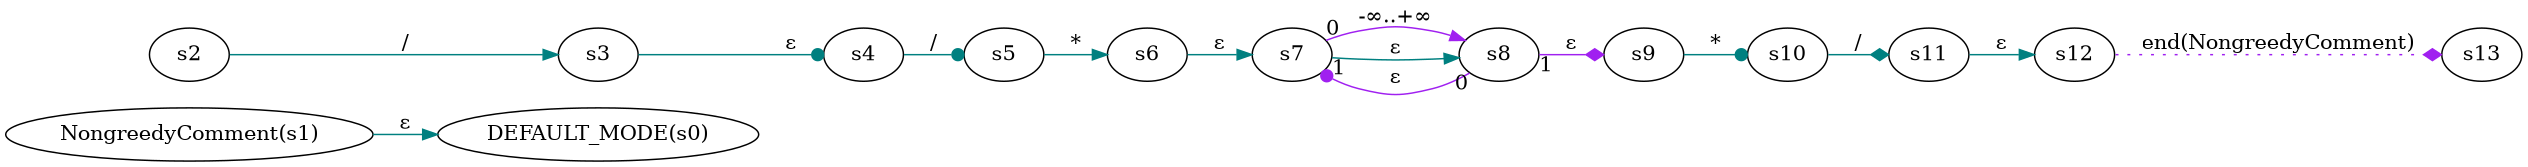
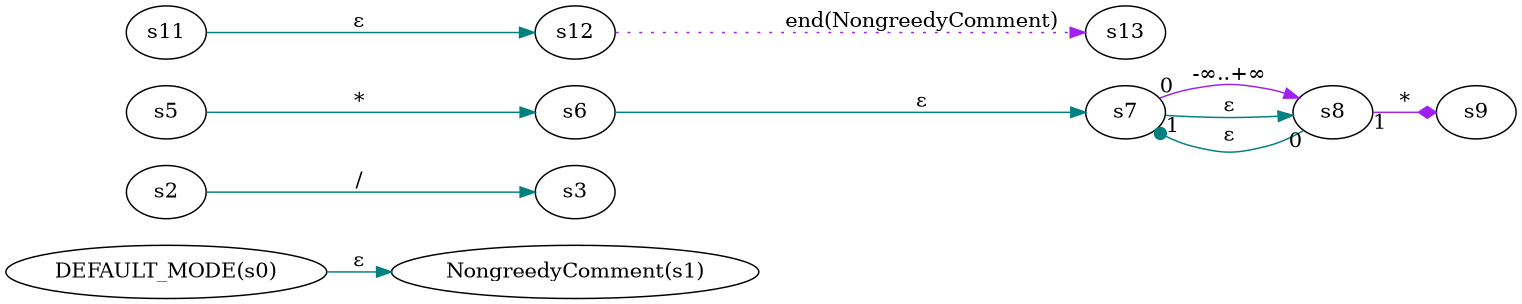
  digraph {
    rankdir=LR
    edge [arrowhead=normal color=teal]
    "DEFAULT_MODE(s0)"
    "NongreedyComment(s1)"
    s2
    s3
-   s4
    s5
    s6
    s7
    s8
    s9
-   s10
    s11
    s12
    s13
-   "NongreedyComment(s1)" -> "DEFAULT_MODE(s0)" [label="ε"]
+   "DEFAULT_MODE(s0)" -> "NongreedyComment(s1)" [label="ε"]
    s2 -> s3 [label="/"]
-   s3 -> s4 [arrowhead=dot label="ε"]
-   s4 -> s5 [arrowhead=dot label="/"]
    s5 -> s6 [label="*"]
    s6 -> s7 [label="ε"]
    s7 -> s8 [color=purple label="-∞..+∞" taillabel=0]
    s7 -> s8 [label="ε" taillabel=1]
-   s8 -> s7 [arrowhead=dot color=purple label="ε" taillabel=0]
-   s8 -> s9 [arrowhead=diamond color=purple label="ε" taillabel=1]
-   s9 -> s10 [arrowhead=dot label="*"]
-   s10 -> s11 [arrowhead=diamond label="/"]
+   s8 -> s7 [arrowhead=dot label="ε" taillabel=0]
+   s8 -> s9 [arrowhead=diamond color=purple label="*" taillabel=1]
    s11 -> s12 [label="ε"]
-   s12 -> s13 [arrowhead=diamond color=purple label="end(NongreedyComment)" style=dotted]
+   s12 -> s13 [color=purple label="end(NongreedyComment)" style=dotted]
  }
